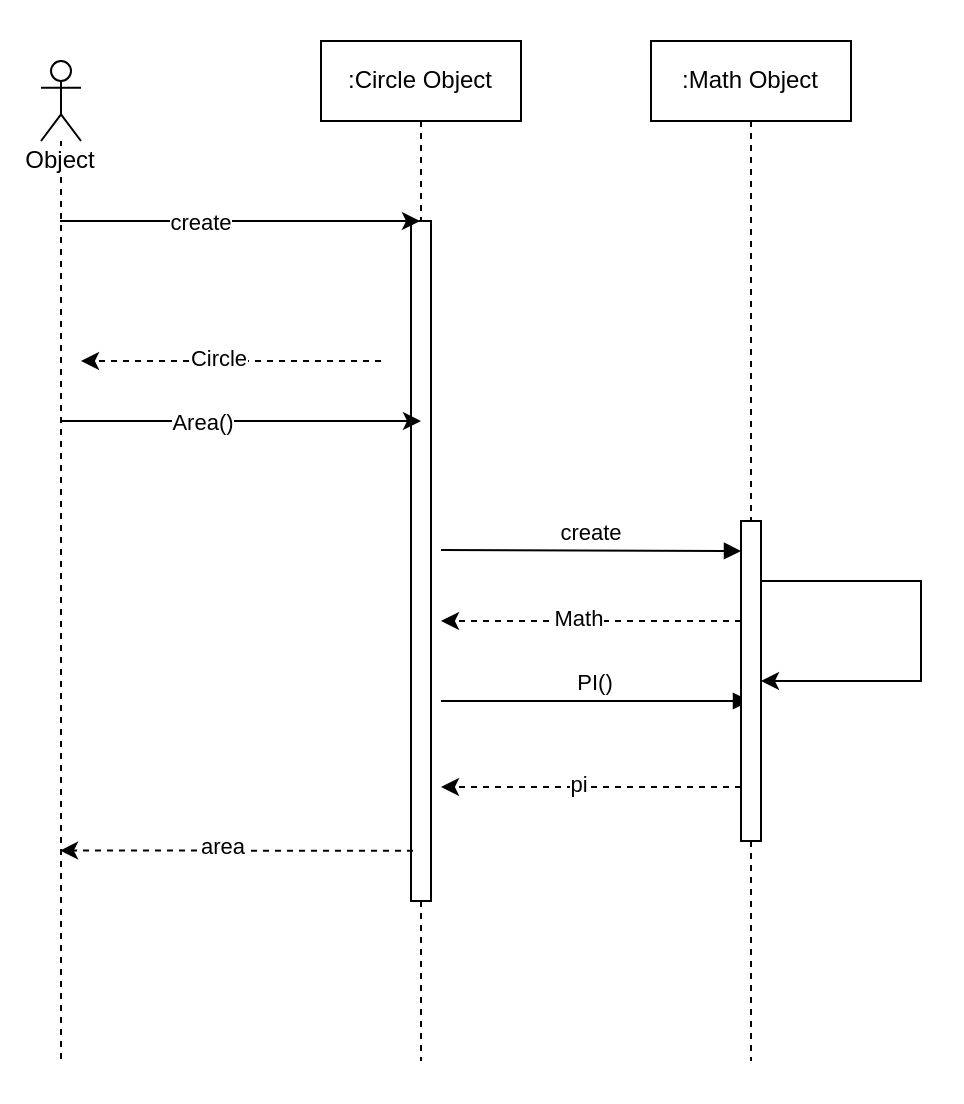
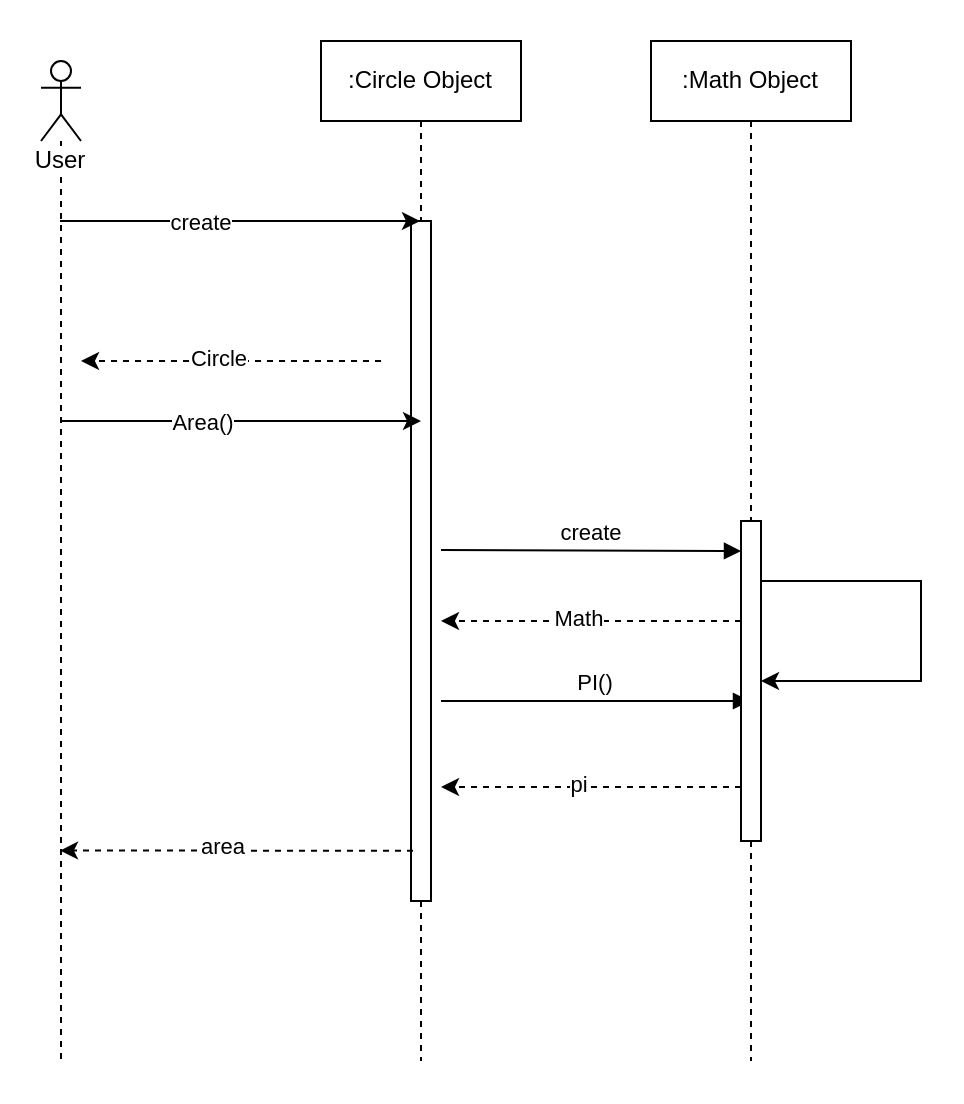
  <mxCell id="0" />
  <mxCell id="1" parent="0" />
  <mxCell id="2" value=":Circle Object" style="shape=umlLifeline;perimeter=lifelinePerimeter;whiteSpace=wrap;html=1;container=1;collapsible=0;recursiveResize=0;outlineConnect=0;" vertex="1" parent="1"><mxGeometry x="160" y="20" width="100" height="510" as="geometry" /></mxCell>
  <mxCell id="3" value="" style="html=1;points=[];perimeter=orthogonalPerimeter;" vertex="1" parent="2"><mxGeometry x="45" y="90" width="10" height="340" as="geometry" /></mxCell>
  <mxCell id="4" value="PI()" style="html=1;verticalAlign=bottom;endArrow=block;" edge="1" parent="2" target="10"><mxGeometry width="80" relative="1" as="geometry"><mxPoint x="60" y="330" as="sourcePoint" /><mxPoint x="140" y="330" as="targetPoint" /></mxGeometry></mxCell>
  <mxCell id="5" value="" style="edgeStyle=orthogonalEdgeStyle;rounded=0;orthogonalLoop=1;jettySize=auto;html=1;" edge="1" parent="1" source="7" target="2"><mxGeometry relative="1" as="geometry"><mxPoint x="129.5" y="180" as="targetPoint" /><Array as="points"><mxPoint x="150" y="110" /><mxPoint x="150" y="110" /></Array></mxGeometry></mxCell>
  <mxCell id="6" value="create" style="edgeLabel;html=1;align=center;verticalAlign=middle;resizable=0;points=[];" vertex="1" connectable="0" parent="5"><mxGeometry x="0.339" y="-51" relative="1" as="geometry"><mxPoint x="-51" y="-51" as="offset" /></mxGeometry></mxCell>
- <mxCell id="7" value="Object" style="shape=umlLifeline;participant=umlActor;perimeter=lifelinePerimeter;whiteSpace=wrap;html=1;container=1;collapsible=0;recursiveResize=0;verticalAlign=top;spacingTop=36;labelBackgroundColor=#ffffff;outlineConnect=0;" vertex="1" parent="1"><mxGeometry x="20" y="30" width="20" height="500" as="geometry" /></mxCell>
+ <mxCell id="7" value="User" style="shape=umlLifeline;participant=umlActor;perimeter=lifelinePerimeter;whiteSpace=wrap;html=1;container=1;collapsible=0;recursiveResize=0;verticalAlign=top;spacingTop=36;labelBackgroundColor=#ffffff;outlineConnect=0;" vertex="1" parent="1"><mxGeometry x="20" y="30" width="20" height="500" as="geometry" /></mxCell>
  <mxCell id="8" value="" style="edgeStyle=orthogonalEdgeStyle;rounded=0;orthogonalLoop=1;jettySize=auto;html=1;" edge="1" parent="1"><mxGeometry relative="1" as="geometry"><mxPoint x="30" y="210" as="sourcePoint" /><mxPoint x="210" y="210" as="targetPoint" /><Array as="points"><mxPoint x="150.5" y="210" /><mxPoint x="150.5" y="210" /></Array></mxGeometry></mxCell>
  <mxCell id="9" value="Area()" style="edgeLabel;html=1;align=center;verticalAlign=middle;resizable=0;points=[];" vertex="1" connectable="0" parent="8"><mxGeometry x="0.339" y="-51" relative="1" as="geometry"><mxPoint x="-51" y="-51" as="offset" /></mxGeometry></mxCell>
  <mxCell id="10" value=":Math Object" style="shape=umlLifeline;perimeter=lifelinePerimeter;whiteSpace=wrap;html=1;container=1;collapsible=0;recursiveResize=0;outlineConnect=0;" vertex="1" parent="1"><mxGeometry x="325" y="20" width="100" height="510" as="geometry" /></mxCell>
  <mxCell id="11" value="" style="html=1;points=[];perimeter=orthogonalPerimeter;" vertex="1" parent="10"><mxGeometry x="45" y="240" width="10" height="160" as="geometry" /></mxCell>
  <mxCell id="12" value="create" style="html=1;verticalAlign=bottom;endArrow=block;" edge="1" parent="1"><mxGeometry width="80" relative="1" as="geometry"><mxPoint x="220" y="274.5" as="sourcePoint" /><mxPoint x="370" y="275" as="targetPoint" /></mxGeometry></mxCell>
  <mxCell id="13" value="" style="edgeStyle=orthogonalEdgeStyle;rounded=0;orthogonalLoop=1;jettySize=auto;html=1;dashed=1;" edge="1" parent="1"><mxGeometry relative="1" as="geometry"><mxPoint x="370" y="310" as="sourcePoint" /><mxPoint x="220" y="310" as="targetPoint" /><Array as="points"><mxPoint x="310" y="310" /><mxPoint x="310" y="310" /></Array></mxGeometry></mxCell>
  <mxCell id="14" value="Math" style="edgeLabel;html=1;align=center;verticalAlign=middle;resizable=0;points=[];" vertex="1" connectable="0" parent="13"><mxGeometry x="0.093" y="-2" relative="1" as="geometry"><mxPoint as="offset" /></mxGeometry></mxCell>
  <mxCell id="15" value="" style="edgeStyle=orthogonalEdgeStyle;rounded=0;orthogonalLoop=1;jettySize=auto;html=1;dashed=1;" edge="1" parent="1"><mxGeometry relative="1" as="geometry"><mxPoint x="190" y="180" as="sourcePoint" /><mxPoint x="40" y="180" as="targetPoint" /><Array as="points"><mxPoint x="130" y="180" /><mxPoint x="130" y="180" /></Array></mxGeometry></mxCell>
  <mxCell id="16" value="Circle" style="edgeLabel;html=1;align=center;verticalAlign=middle;resizable=0;points=[];" vertex="1" connectable="0" parent="15"><mxGeometry x="0.093" y="-2" relative="1" as="geometry"><mxPoint as="offset" /></mxGeometry></mxCell>
  <mxCell id="17" value="" style="edgeStyle=orthogonalEdgeStyle;rounded=0;orthogonalLoop=1;jettySize=auto;html=1;dashed=1;" edge="1" parent="1"><mxGeometry relative="1" as="geometry"><mxPoint x="370" y="393" as="sourcePoint" /><mxPoint x="220" y="393" as="targetPoint" /><Array as="points"><mxPoint x="310" y="393" /><mxPoint x="310" y="393" /></Array></mxGeometry></mxCell>
  <mxCell id="18" value="pi" style="edgeLabel;html=1;align=center;verticalAlign=middle;resizable=0;points=[];" vertex="1" connectable="0" parent="17"><mxGeometry x="0.093" y="-2" relative="1" as="geometry"><mxPoint as="offset" /></mxGeometry></mxCell>
  <mxCell id="19" value="" style="edgeStyle=orthogonalEdgeStyle;rounded=0;orthogonalLoop=1;jettySize=auto;html=1;dashed=1;exitX=0.1;exitY=0.926;exitDx=0;exitDy=0;exitPerimeter=0;" edge="1" parent="1" source="3" target="7"><mxGeometry relative="1" as="geometry"><mxPoint x="190" y="410" as="sourcePoint" /><mxPoint x="40" y="410" as="targetPoint" /><Array as="points"><mxPoint x="80" y="425" /><mxPoint x="80" y="425" /></Array></mxGeometry></mxCell>
  <mxCell id="20" value="area" style="edgeLabel;html=1;align=center;verticalAlign=middle;resizable=0;points=[];" vertex="1" connectable="0" parent="19"><mxGeometry x="0.093" y="-2" relative="1" as="geometry"><mxPoint as="offset" /></mxGeometry></mxCell>
  <mxCell id="21" value="" style="edgeStyle=orthogonalEdgeStyle;rounded=0;orthogonalLoop=1;jettySize=auto;html=1;" edge="1" parent="1" target="11"><mxGeometry relative="1" as="geometry"><mxPoint x="380" y="290" as="sourcePoint" /><mxPoint x="460" y="370" as="targetPoint" /><Array as="points"><mxPoint x="460" y="290" /><mxPoint x="460" y="340" /></Array></mxGeometry></mxCell>
